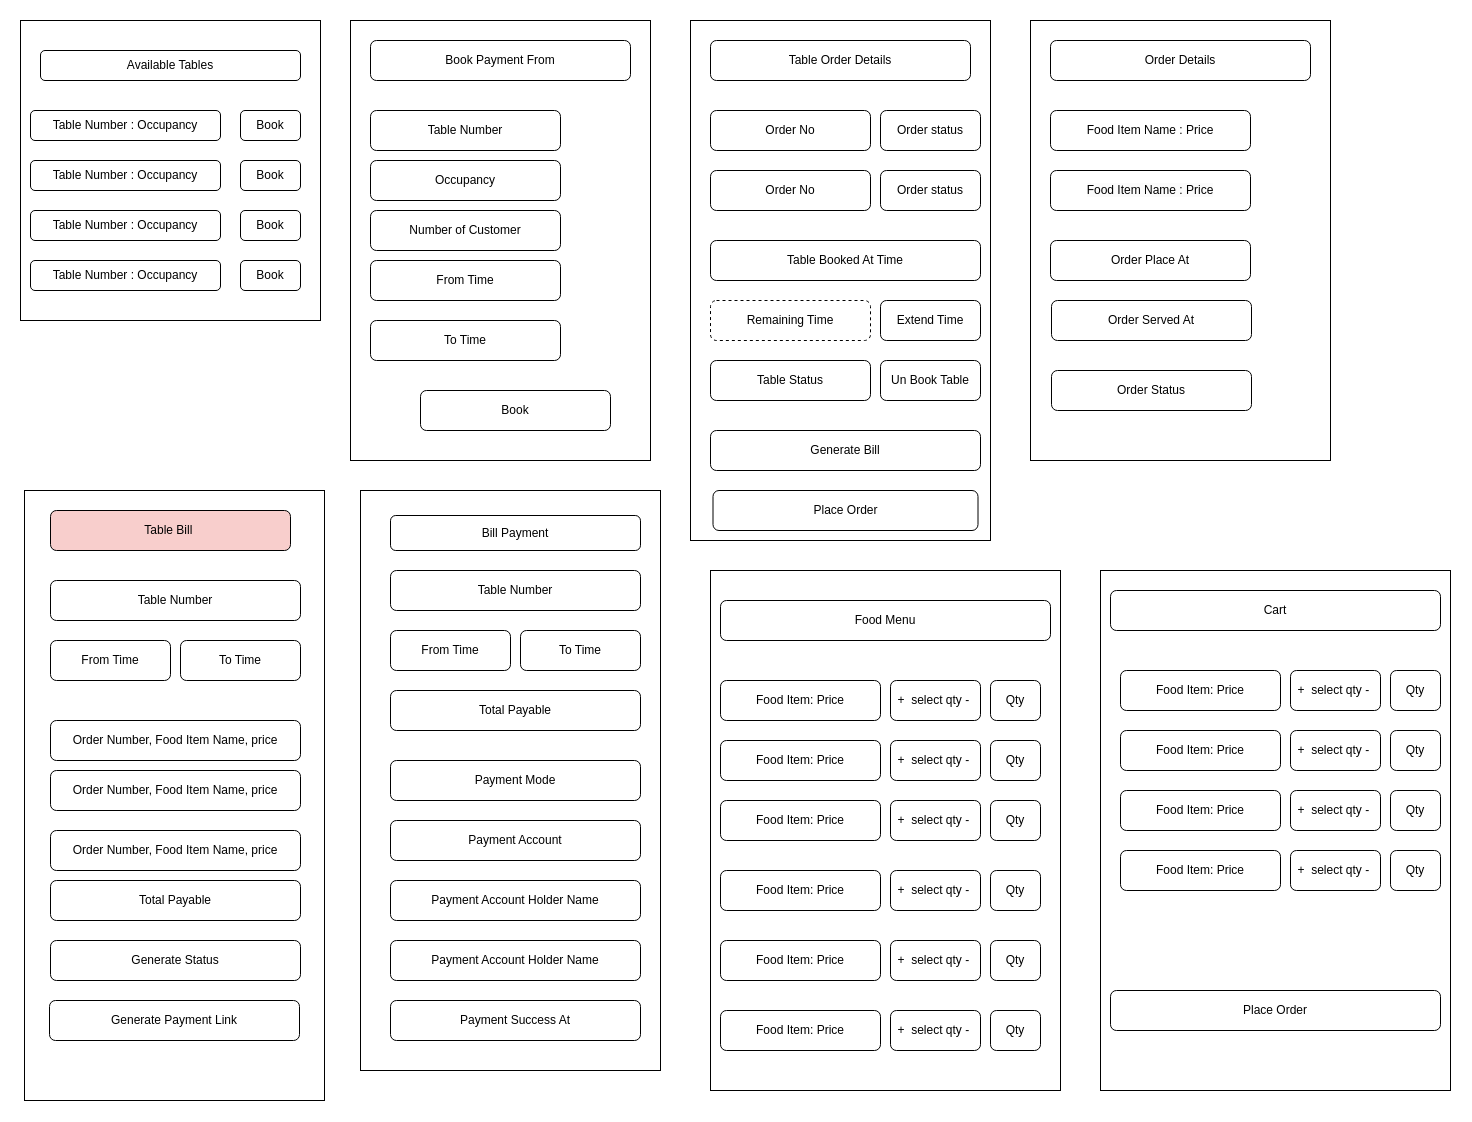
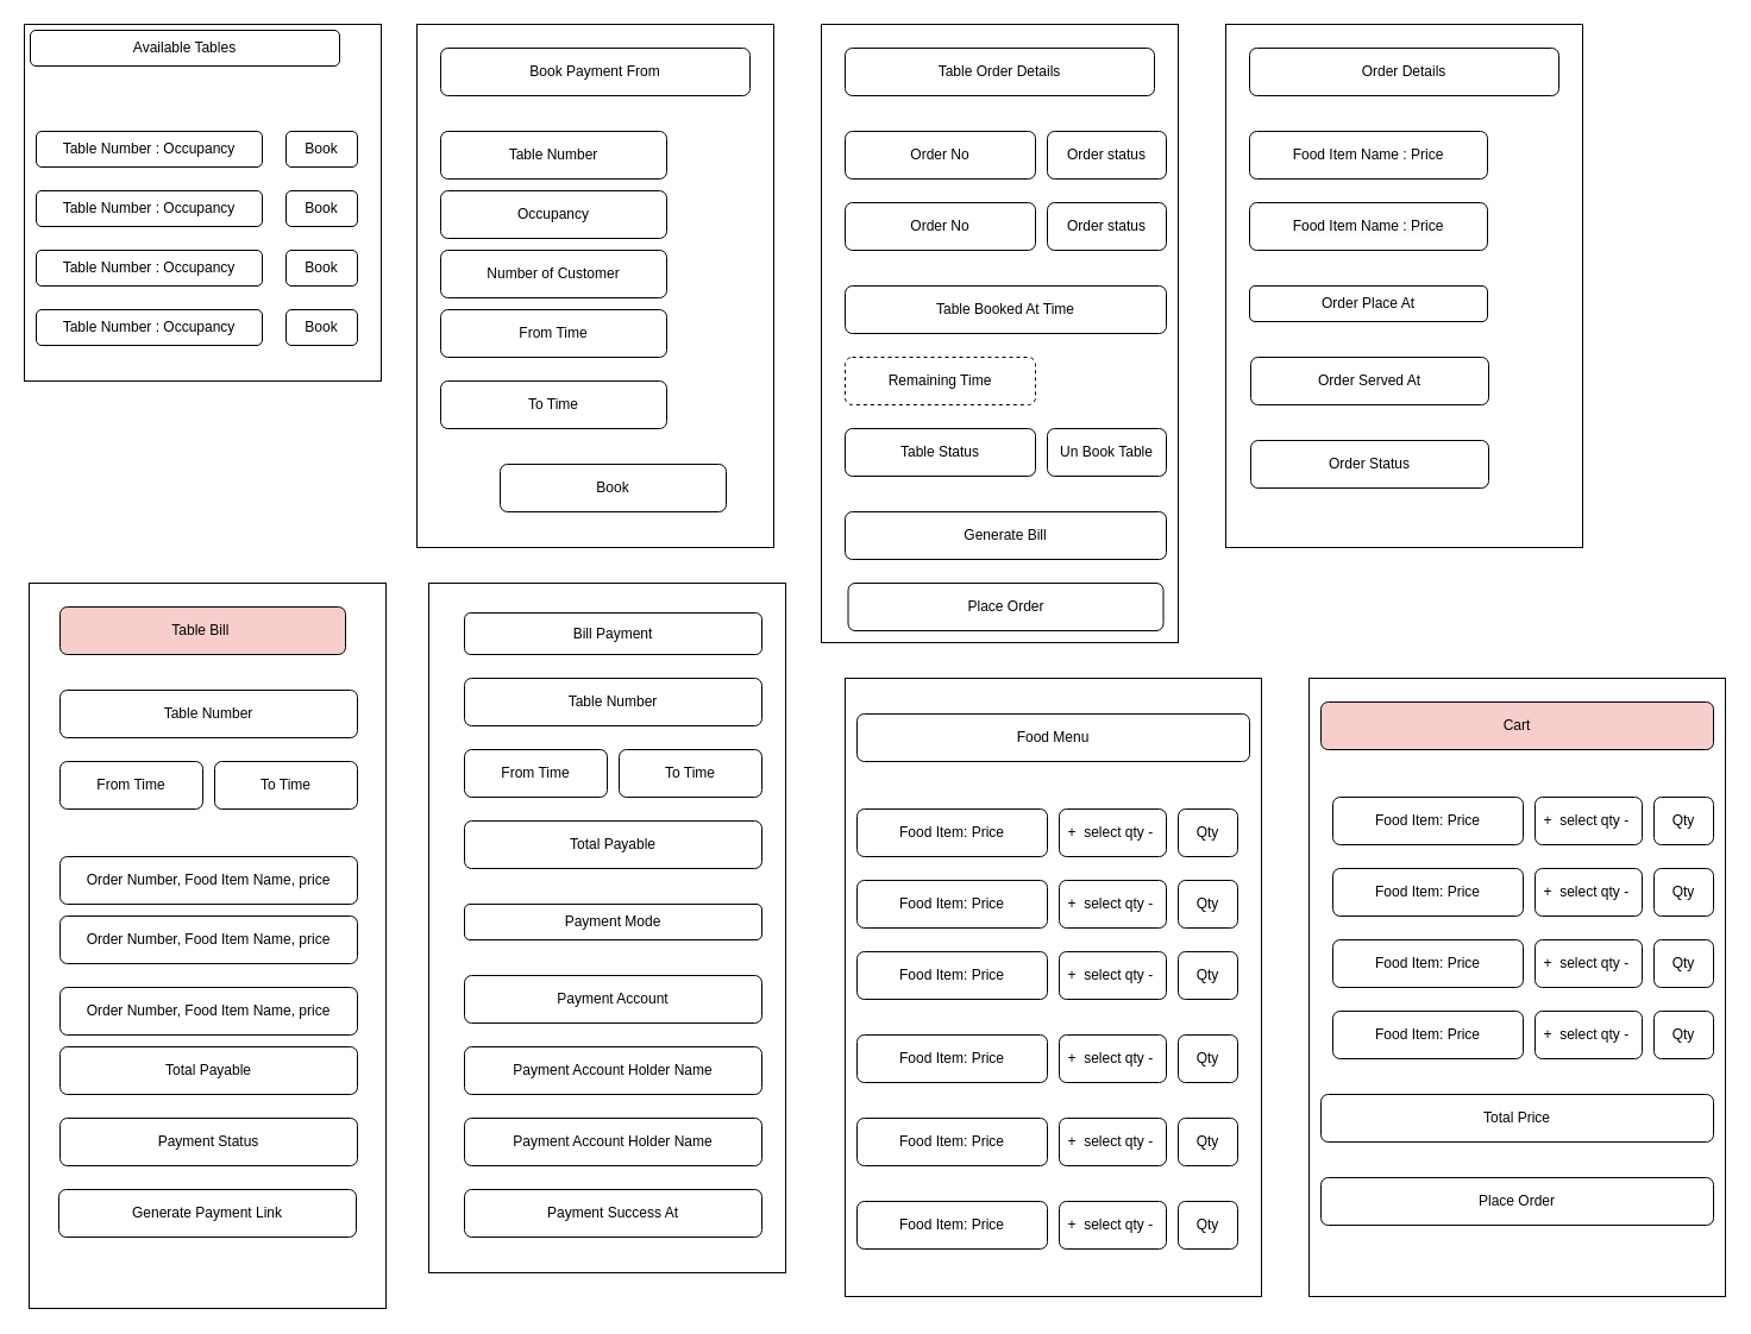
  <mxCell id="0" />
  <mxCell id="1" parent="0" />
  <mxCell id="2" value="" style="rounded=0;whiteSpace=wrap;html=1;direction=south;" vertex="1" parent="1"><mxGeometry x="20" y="20" width="300" height="300" as="geometry" /></mxCell>
- <mxCell id="3" value="Available Tables" style="rounded=1;whiteSpace=wrap;html=1;" vertex="1" parent="1"><mxGeometry x="40" y="50" width="260" height="30" as="geometry" /></mxCell>
+ <mxCell id="3" value="Available Tables" style="rounded=1;whiteSpace=wrap;html=1;" vertex="1" parent="1"><mxGeometry x="25" y="25" width="260" height="30" as="geometry" /></mxCell>
  <mxCell id="4" value="Table Number : Occupancy" style="rounded=1;whiteSpace=wrap;html=1;" vertex="1" parent="1"><mxGeometry x="30" y="110" width="190" height="30" as="geometry" /></mxCell>
  <mxCell id="5" value="Table Number : Occupancy" style="rounded=1;whiteSpace=wrap;html=1;" vertex="1" parent="1"><mxGeometry x="30" y="160" width="190" height="30" as="geometry" /></mxCell>
  <mxCell id="6" value="Table Number : Occupancy" style="rounded=1;whiteSpace=wrap;html=1;" vertex="1" parent="1"><mxGeometry x="30" y="210" width="190" height="30" as="geometry" /></mxCell>
  <mxCell id="7" value="Table Number : Occupancy" style="rounded=1;whiteSpace=wrap;html=1;" vertex="1" parent="1"><mxGeometry x="30" y="260" width="190" height="30" as="geometry" /></mxCell>
  <mxCell id="8" value="Book" style="rounded=1;whiteSpace=wrap;html=1;" vertex="1" parent="1"><mxGeometry x="240" y="110" width="60" height="30" as="geometry" /></mxCell>
  <mxCell id="9" value="Book" style="rounded=1;whiteSpace=wrap;html=1;" vertex="1" parent="1"><mxGeometry x="240" y="160" width="60" height="30" as="geometry" /></mxCell>
  <mxCell id="10" value="Book" style="rounded=1;whiteSpace=wrap;html=1;" vertex="1" parent="1"><mxGeometry x="240" y="210" width="60" height="30" as="geometry" /></mxCell>
  <mxCell id="11" value="Book" style="rounded=1;whiteSpace=wrap;html=1;" vertex="1" parent="1"><mxGeometry x="240" y="260" width="60" height="30" as="geometry" /></mxCell>
  <mxCell id="12" value="" style="rounded=0;whiteSpace=wrap;html=1;direction=south;" vertex="1" parent="1"><mxGeometry x="350" y="20" width="300" height="440" as="geometry" /></mxCell>
  <mxCell id="13" value="Book Payment From" style="rounded=1;whiteSpace=wrap;html=1;" vertex="1" parent="1"><mxGeometry x="370" y="40" width="260" height="40" as="geometry" /></mxCell>
  <mxCell id="14" value="Table Number" style="rounded=1;whiteSpace=wrap;html=1;" vertex="1" parent="1"><mxGeometry x="370" y="110" width="190" height="40" as="geometry" /></mxCell>
  <mxCell id="15" value="Number of Customer" style="rounded=1;whiteSpace=wrap;html=1;" vertex="1" parent="1"><mxGeometry x="370" y="210" width="190" height="40" as="geometry" /></mxCell>
  <mxCell id="16" value="Occupancy" style="rounded=1;whiteSpace=wrap;html=1;" vertex="1" parent="1"><mxGeometry x="370" y="160" width="190" height="40" as="geometry" /></mxCell>
  <mxCell id="17" value="From Time" style="rounded=1;whiteSpace=wrap;html=1;" vertex="1" parent="1"><mxGeometry x="370" y="260" width="190" height="40" as="geometry" /></mxCell>
  <mxCell id="18" value="To Time" style="rounded=1;whiteSpace=wrap;html=1;" vertex="1" parent="1"><mxGeometry x="370" y="320" width="190" height="40" as="geometry" /></mxCell>
  <mxCell id="19" value="Book" style="rounded=1;whiteSpace=wrap;html=1;" vertex="1" parent="1"><mxGeometry x="420" y="390" width="190" height="40" as="geometry" /></mxCell>
  <mxCell id="20" value="" style="rounded=0;whiteSpace=wrap;html=1;direction=south;" vertex="1" parent="1"><mxGeometry x="690" y="20" width="300" height="520" as="geometry" /></mxCell>
  <mxCell id="21" value="Table Order Details" style="rounded=1;whiteSpace=wrap;html=1;" vertex="1" parent="1"><mxGeometry x="710" y="40" width="260" height="40" as="geometry" /></mxCell>
  <mxCell id="22" value="Order No" style="rounded=1;whiteSpace=wrap;html=1;" vertex="1" parent="1"><mxGeometry x="710" y="110" width="160" height="40" as="geometry" /></mxCell>
  <mxCell id="23" value="Order status" style="rounded=1;whiteSpace=wrap;html=1;" vertex="1" parent="1"><mxGeometry x="880" y="110" width="100" height="40" as="geometry" /></mxCell>
  <mxCell id="24" value="Order No" style="rounded=1;whiteSpace=wrap;html=1;" vertex="1" parent="1"><mxGeometry x="710" y="170" width="160" height="40" as="geometry" /></mxCell>
  <mxCell id="25" value="Order status" style="rounded=1;whiteSpace=wrap;html=1;" vertex="1" parent="1"><mxGeometry x="880" y="170" width="100" height="40" as="geometry" /></mxCell>
  <mxCell id="26" value="Remaining Time" style="rounded=1;whiteSpace=wrap;html=1;dashed=1;" vertex="1" parent="1"><mxGeometry x="710" y="300" width="160" height="40" as="geometry" /></mxCell>
  <mxCell id="27" value="Table Booked At Time" style="rounded=1;whiteSpace=wrap;html=1;" vertex="1" parent="1"><mxGeometry x="710" y="240" width="270" height="40" as="geometry" /></mxCell>
- <mxCell id="28" value="Extend Time" style="rounded=1;whiteSpace=wrap;html=1;" vertex="1" parent="1"><mxGeometry x="880" y="300" width="100" height="40" as="geometry" /></mxCell>
  <mxCell id="29" value="" style="rounded=0;whiteSpace=wrap;html=1;direction=south;" vertex="1" parent="1"><mxGeometry x="1030" y="20" width="300" height="440" as="geometry" /></mxCell>
  <mxCell id="30" value="Order Details" style="rounded=1;whiteSpace=wrap;html=1;" vertex="1" parent="1"><mxGeometry x="1050" y="40" width="260" height="40" as="geometry" /></mxCell>
  <mxCell id="31" value="Food Item Name : Price" style="rounded=1;whiteSpace=wrap;html=1;" vertex="1" parent="1"><mxGeometry x="1050" y="110" width="200" height="40" as="geometry" /></mxCell>
  <mxCell id="32" value="&lt;span style=&quot;color: rgb(0, 0, 0); font-family: Helvetica; font-size: 12px; font-style: normal; font-variant-ligatures: normal; font-variant-caps: normal; font-weight: 400; letter-spacing: normal; orphans: 2; text-align: center; text-indent: 0px; text-transform: none; widows: 2; word-spacing: 0px; -webkit-text-stroke-width: 0px; white-space: normal; background-color: rgb(251, 251, 251); text-decoration-thickness: initial; text-decoration-style: initial; text-decoration-color: initial; display: inline !important; float: none;&quot;&gt;Food Item Name : Price&lt;/span&gt;" style="rounded=1;whiteSpace=wrap;html=1;" vertex="1" parent="1"><mxGeometry x="1050" y="170" width="200" height="40" as="geometry" /></mxCell>
- <mxCell id="33" value="Order Place At" style="rounded=1;whiteSpace=wrap;html=1;" vertex="1" parent="1"><mxGeometry x="1050" y="240" width="200" height="40" as="geometry" /></mxCell>
+ <mxCell id="33" value="Order Place At" style="rounded=1;whiteSpace=wrap;html=1;" vertex="1" parent="1"><mxGeometry x="1050" y="240" width="200" height="30" as="geometry" /></mxCell>
  <mxCell id="34" value="Order Served At" style="rounded=1;whiteSpace=wrap;html=1;" vertex="1" parent="1"><mxGeometry x="1051" y="300" width="200" height="40" as="geometry" /></mxCell>
  <mxCell id="35" value="Order Status" style="rounded=1;whiteSpace=wrap;html=1;" vertex="1" parent="1"><mxGeometry x="1051" y="370" width="200" height="40" as="geometry" /></mxCell>
  <mxCell id="36" value="" style="rounded=0;whiteSpace=wrap;html=1;direction=south;" vertex="1" parent="1"><mxGeometry x="24" y="490" width="300" height="610" as="geometry" /></mxCell>
  <mxCell id="37" value="Table Bill&amp;nbsp;" style="rounded=1;whiteSpace=wrap;html=1;fillColor=#f8cecc;" vertex="1" parent="1"><mxGeometry x="50" y="510" width="240" height="40" as="geometry" /></mxCell>
  <mxCell id="38" value="Table Number" style="rounded=1;whiteSpace=wrap;html=1;" vertex="1" parent="1"><mxGeometry x="50" y="580" width="250" height="40" as="geometry" /></mxCell>
  <mxCell id="39" value="From Time" style="rounded=1;whiteSpace=wrap;html=1;" vertex="1" parent="1"><mxGeometry x="50" y="640" width="120" height="40" as="geometry" /></mxCell>
  <mxCell id="40" value="To Time" style="rounded=1;whiteSpace=wrap;html=1;" vertex="1" parent="1"><mxGeometry x="180" y="640" width="120" height="40" as="geometry" /></mxCell>
  <mxCell id="41" value="Order Number, Food Item Name, price" style="rounded=1;whiteSpace=wrap;html=1;" vertex="1" parent="1"><mxGeometry x="50" y="720" width="250" height="40" as="geometry" /></mxCell>
  <mxCell id="42" value="Order Number, Food Item Name, price" style="rounded=1;whiteSpace=wrap;html=1;" vertex="1" parent="1"><mxGeometry x="50" y="770" width="250" height="40" as="geometry" /></mxCell>
  <mxCell id="43" value="Order Number, Food Item Name, price" style="rounded=1;whiteSpace=wrap;html=1;" vertex="1" parent="1"><mxGeometry x="50" y="830" width="250" height="40" as="geometry" /></mxCell>
  <mxCell id="44" value="Total Payable" style="rounded=1;whiteSpace=wrap;html=1;" vertex="1" parent="1"><mxGeometry x="50" y="880" width="250" height="40" as="geometry" /></mxCell>
- <mxCell id="45" value="Generate Status" style="rounded=1;whiteSpace=wrap;html=1;" vertex="1" parent="1"><mxGeometry x="50" y="940" width="250" height="40" as="geometry" /></mxCell>
+ <mxCell id="45" value="Payment Status" style="rounded=1;whiteSpace=wrap;html=1;" vertex="1" parent="1"><mxGeometry x="50" y="940" width="250" height="40" as="geometry" /></mxCell>
  <mxCell id="46" value="" style="rounded=0;whiteSpace=wrap;html=1;direction=south;" vertex="1" parent="1"><mxGeometry x="360" y="490" width="300" height="580" as="geometry" /></mxCell>
  <mxCell id="47" value="Bill Payment" style="rounded=1;whiteSpace=wrap;html=1;" vertex="1" parent="1"><mxGeometry x="390" y="515" width="250" height="35" as="geometry" /></mxCell>
  <mxCell id="48" value="Table Number" style="rounded=1;whiteSpace=wrap;html=1;" vertex="1" parent="1"><mxGeometry x="390" y="570" width="250" height="40" as="geometry" /></mxCell>
  <mxCell id="49" value="From Time" style="rounded=1;whiteSpace=wrap;html=1;" vertex="1" parent="1"><mxGeometry x="390" y="630" width="120" height="40" as="geometry" /></mxCell>
  <mxCell id="50" value="To Time" style="rounded=1;whiteSpace=wrap;html=1;" vertex="1" parent="1"><mxGeometry x="520" y="630" width="120" height="40" as="geometry" /></mxCell>
  <mxCell id="51" value="Total Payable" style="rounded=1;whiteSpace=wrap;html=1;" vertex="1" parent="1"><mxGeometry x="390" y="690" width="250" height="40" as="geometry" /></mxCell>
  <mxCell id="52" value="Payment Success At" style="rounded=1;whiteSpace=wrap;html=1;" vertex="1" parent="1"><mxGeometry x="390" y="1000" width="250" height="40" as="geometry" /></mxCell>
- <mxCell id="53" value="Payment Mode" style="rounded=1;whiteSpace=wrap;html=1;" vertex="1" parent="1"><mxGeometry x="390" y="760" width="250" height="40" as="geometry" /></mxCell>
+ <mxCell id="53" value="Payment Mode" style="rounded=1;whiteSpace=wrap;html=1;" vertex="1" parent="1"><mxGeometry x="390" y="760" width="250" height="30" as="geometry" /></mxCell>
  <mxCell id="54" value="Payment Account" style="rounded=1;whiteSpace=wrap;html=1;" vertex="1" parent="1"><mxGeometry x="390" y="820" width="250" height="40" as="geometry" /></mxCell>
  <mxCell id="55" value="Payment Account Holder Name" style="rounded=1;whiteSpace=wrap;html=1;" vertex="1" parent="1"><mxGeometry x="390" y="880" width="250" height="40" as="geometry" /></mxCell>
  <mxCell id="56" value="Payment Account Holder Name" style="rounded=1;whiteSpace=wrap;html=1;" vertex="1" parent="1"><mxGeometry x="390" y="940" width="250" height="40" as="geometry" /></mxCell>
  <mxCell id="57" value="" style="rounded=0;whiteSpace=wrap;html=1;direction=south;" vertex="1" parent="1"><mxGeometry x="710" y="570" width="350" height="520" as="geometry" /></mxCell>
  <mxCell id="58" value="Food Menu" style="rounded=1;whiteSpace=wrap;html=1;" vertex="1" parent="1"><mxGeometry x="720" y="600" width="330" height="40" as="geometry" /></mxCell>
  <mxCell id="59" value="Food Item: Price" style="rounded=1;whiteSpace=wrap;html=1;" vertex="1" parent="1"><mxGeometry x="720" y="680" width="160" height="40" as="geometry" /></mxCell>
  <mxCell id="60" value="Food Item: Price" style="rounded=1;whiteSpace=wrap;html=1;" vertex="1" parent="1"><mxGeometry x="720" y="740" width="160" height="40" as="geometry" /></mxCell>
  <mxCell id="61" value="Food Item: Price" style="rounded=1;whiteSpace=wrap;html=1;" vertex="1" parent="1"><mxGeometry x="720" y="800" width="160" height="40" as="geometry" /></mxCell>
  <mxCell id="62" value="Food Item: Price" style="rounded=1;whiteSpace=wrap;html=1;" vertex="1" parent="1"><mxGeometry x="720" y="870" width="160" height="40" as="geometry" /></mxCell>
  <mxCell id="63" value="Food Item: Price" style="rounded=1;whiteSpace=wrap;html=1;" vertex="1" parent="1"><mxGeometry x="720" y="940" width="160" height="40" as="geometry" /></mxCell>
  <mxCell id="64" value="Food Item: Price" style="rounded=1;whiteSpace=wrap;html=1;" vertex="1" parent="1"><mxGeometry x="720" y="1010" width="160" height="40" as="geometry" /></mxCell>
  <mxCell id="65" value="+&amp;nbsp; select qty -&amp;nbsp;" style="rounded=1;whiteSpace=wrap;html=1;" vertex="1" parent="1"><mxGeometry x="890" y="680" width="90" height="40" as="geometry" /></mxCell>
  <mxCell id="66" value="+&amp;nbsp; select qty -&amp;nbsp;" style="rounded=1;whiteSpace=wrap;html=1;" vertex="1" parent="1"><mxGeometry x="890" y="740" width="90" height="40" as="geometry" /></mxCell>
  <mxCell id="67" value="+&amp;nbsp; select qty -&amp;nbsp;" style="rounded=1;whiteSpace=wrap;html=1;" vertex="1" parent="1"><mxGeometry x="890" y="800" width="90" height="40" as="geometry" /></mxCell>
  <mxCell id="68" value="+&amp;nbsp; select qty -&amp;nbsp;" style="rounded=1;whiteSpace=wrap;html=1;" vertex="1" parent="1"><mxGeometry x="890" y="870" width="90" height="40" as="geometry" /></mxCell>
  <mxCell id="69" value="+&amp;nbsp; select qty -&amp;nbsp;" style="rounded=1;whiteSpace=wrap;html=1;" vertex="1" parent="1"><mxGeometry x="890" y="940" width="90" height="40" as="geometry" /></mxCell>
  <mxCell id="70" value="+&amp;nbsp; select qty -&amp;nbsp;" style="rounded=1;whiteSpace=wrap;html=1;" vertex="1" parent="1"><mxGeometry x="890" y="1010" width="90" height="40" as="geometry" /></mxCell>
  <mxCell id="71" value="Qty" style="rounded=1;whiteSpace=wrap;html=1;" vertex="1" parent="1"><mxGeometry x="990" y="680" width="50" height="40" as="geometry" /></mxCell>
  <mxCell id="72" value="Qty" style="rounded=1;whiteSpace=wrap;html=1;" vertex="1" parent="1"><mxGeometry x="990" y="740" width="50" height="40" as="geometry" /></mxCell>
  <mxCell id="73" value="Qty" style="rounded=1;whiteSpace=wrap;html=1;" vertex="1" parent="1"><mxGeometry x="990" y="800" width="50" height="40" as="geometry" /></mxCell>
  <mxCell id="74" value="Qty" style="rounded=1;whiteSpace=wrap;html=1;" vertex="1" parent="1"><mxGeometry x="990" y="870" width="50" height="40" as="geometry" /></mxCell>
  <mxCell id="75" value="Qty" style="rounded=1;whiteSpace=wrap;html=1;" vertex="1" parent="1"><mxGeometry x="990" y="940" width="50" height="40" as="geometry" /></mxCell>
  <mxCell id="76" value="Qty" style="rounded=1;whiteSpace=wrap;html=1;" vertex="1" parent="1"><mxGeometry x="990" y="1010" width="50" height="40" as="geometry" /></mxCell>
  <mxCell id="77" value="" style="rounded=0;whiteSpace=wrap;html=1;direction=south;" vertex="1" parent="1"><mxGeometry x="1100" y="570" width="350" height="520" as="geometry" /></mxCell>
- <mxCell id="78" value="Cart" style="rounded=1;whiteSpace=wrap;html=1;" vertex="1" parent="1"><mxGeometry x="1110" y="590" width="330" height="40" as="geometry" /></mxCell>
+ <mxCell id="78" value="Cart" style="rounded=1;whiteSpace=wrap;html=1;fillColor=#f8cecc;" vertex="1" parent="1"><mxGeometry x="1110" y="590" width="330" height="40" as="geometry" /></mxCell>
  <mxCell id="79" value="Food Item: Price" style="rounded=1;whiteSpace=wrap;html=1;" vertex="1" parent="1"><mxGeometry x="1120" y="670" width="160" height="40" as="geometry" /></mxCell>
  <mxCell id="80" value="+&amp;nbsp; select qty -&amp;nbsp;" style="rounded=1;whiteSpace=wrap;html=1;" vertex="1" parent="1"><mxGeometry x="1290" y="670" width="90" height="40" as="geometry" /></mxCell>
  <mxCell id="81" value="Qty" style="rounded=1;whiteSpace=wrap;html=1;" vertex="1" parent="1"><mxGeometry x="1390" y="670" width="50" height="40" as="geometry" /></mxCell>
  <mxCell id="82" value="Food Item: Price" style="rounded=1;whiteSpace=wrap;html=1;" vertex="1" parent="1"><mxGeometry x="1120" y="730" width="160" height="40" as="geometry" /></mxCell>
  <mxCell id="83" value="Food Item: Price" style="rounded=1;whiteSpace=wrap;html=1;" vertex="1" parent="1"><mxGeometry x="1120" y="850" width="160" height="40" as="geometry" /></mxCell>
  <mxCell id="84" value="Food Item: Price" style="rounded=1;whiteSpace=wrap;html=1;" vertex="1" parent="1"><mxGeometry x="1120" y="790" width="160" height="40" as="geometry" /></mxCell>
  <mxCell id="85" value="+&amp;nbsp; select qty -&amp;nbsp;" style="rounded=1;whiteSpace=wrap;html=1;" vertex="1" parent="1"><mxGeometry x="1290" y="730" width="90" height="40" as="geometry" /></mxCell>
  <mxCell id="86" value="+&amp;nbsp; select qty -&amp;nbsp;" style="rounded=1;whiteSpace=wrap;html=1;" vertex="1" parent="1"><mxGeometry x="1290" y="790" width="90" height="40" as="geometry" /></mxCell>
  <mxCell id="87" value="+&amp;nbsp; select qty -&amp;nbsp;" style="rounded=1;whiteSpace=wrap;html=1;" vertex="1" parent="1"><mxGeometry x="1290" y="850" width="90" height="40" as="geometry" /></mxCell>
  <mxCell id="88" value="Qty" style="rounded=1;whiteSpace=wrap;html=1;" vertex="1" parent="1"><mxGeometry x="1390" y="730" width="50" height="40" as="geometry" /></mxCell>
  <mxCell id="89" value="Qty" style="rounded=1;whiteSpace=wrap;html=1;" vertex="1" parent="1"><mxGeometry x="1390" y="790" width="50" height="40" as="geometry" /></mxCell>
  <mxCell id="90" value="Qty" style="rounded=1;whiteSpace=wrap;html=1;" vertex="1" parent="1"><mxGeometry x="1390" y="850" width="50" height="40" as="geometry" /></mxCell>
+ <mxCell id="91" value="Total Price" style="rounded=1;whiteSpace=wrap;html=1;" vertex="1" parent="1"><mxGeometry x="1110" y="920" width="330" height="40" as="geometry" /></mxCell>
  <mxCell id="92" value="Place Order" style="rounded=1;whiteSpace=wrap;html=1;" vertex="1" parent="1"><mxGeometry x="1110" y="990" width="330" height="40" as="geometry" /></mxCell>
  <mxCell id="93" value="Generate Bill" style="rounded=1;whiteSpace=wrap;html=1;" vertex="1" parent="1"><mxGeometry x="710" y="430" width="270" height="40" as="geometry" /></mxCell>
  <mxCell id="94" value="Generate Payment Link" style="rounded=1;whiteSpace=wrap;html=1;" vertex="1" parent="1"><mxGeometry x="49" y="1000" width="250" height="40" as="geometry" /></mxCell>
  <mxCell id="95" value="Un Book Table" style="rounded=1;whiteSpace=wrap;html=1;" vertex="1" parent="1"><mxGeometry x="880" y="360" width="100" height="40" as="geometry" /></mxCell>
  <mxCell id="96" value="Table Status" style="rounded=1;whiteSpace=wrap;html=1;" vertex="1" parent="1"><mxGeometry x="710" y="360" width="160" height="40" as="geometry" /></mxCell>
  <mxCell id="97" value="Place Order" style="rounded=1;whiteSpace=wrap;html=1;" vertex="1" parent="1"><mxGeometry x="712.5" y="490" width="265" height="40" as="geometry" /></mxCell>
